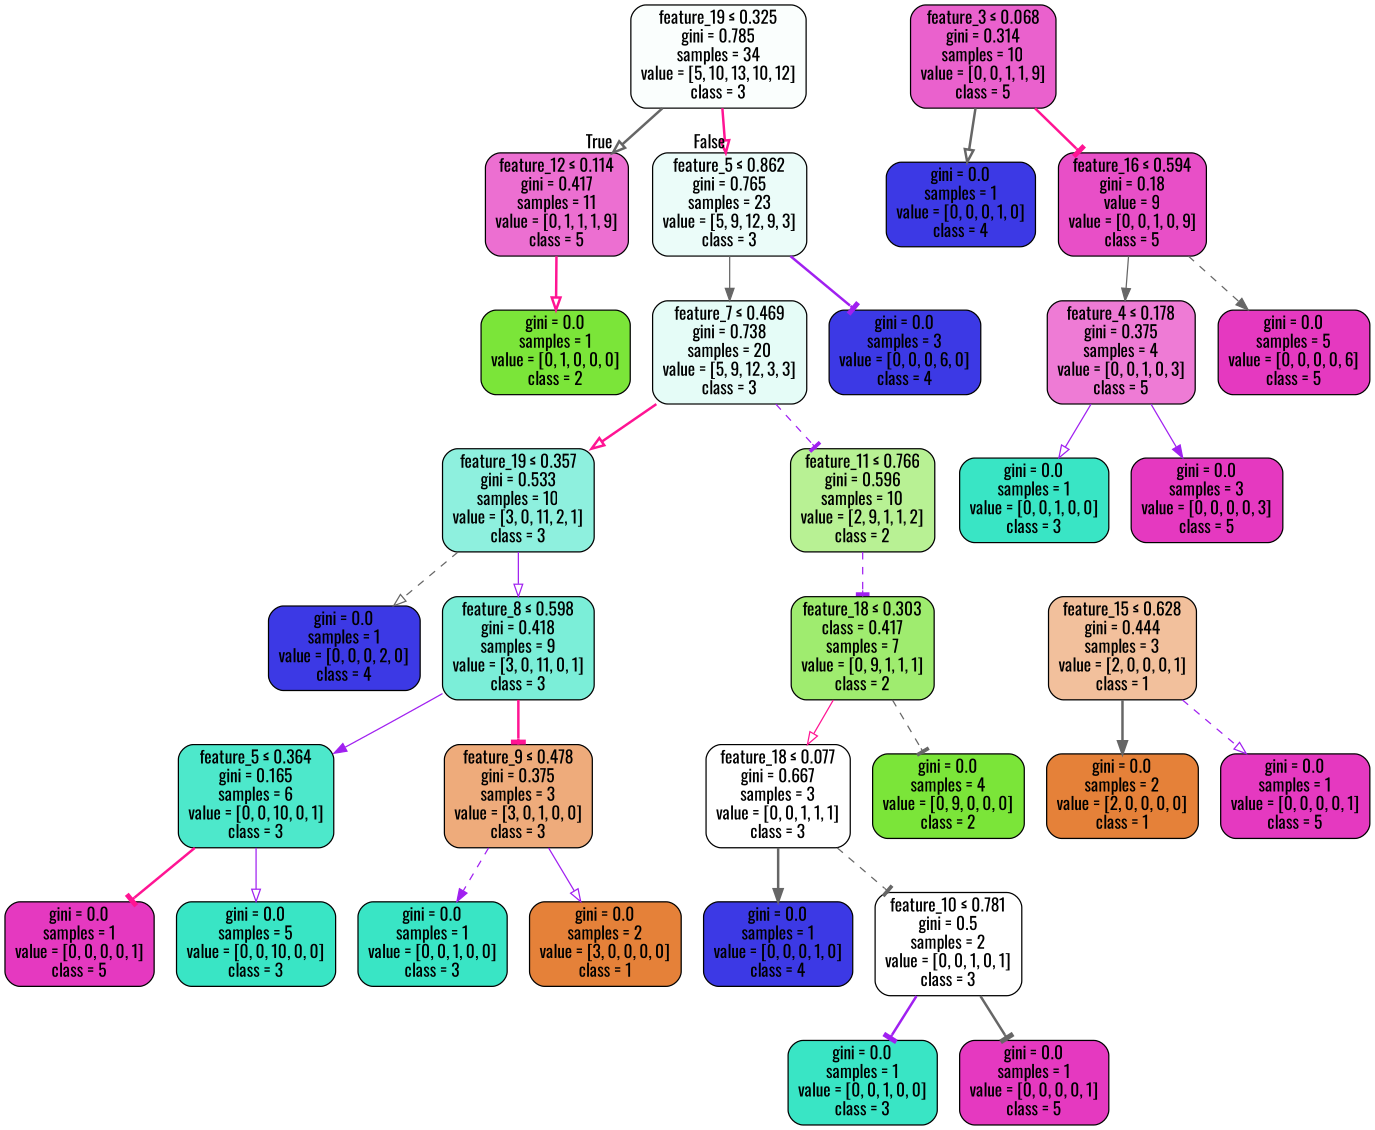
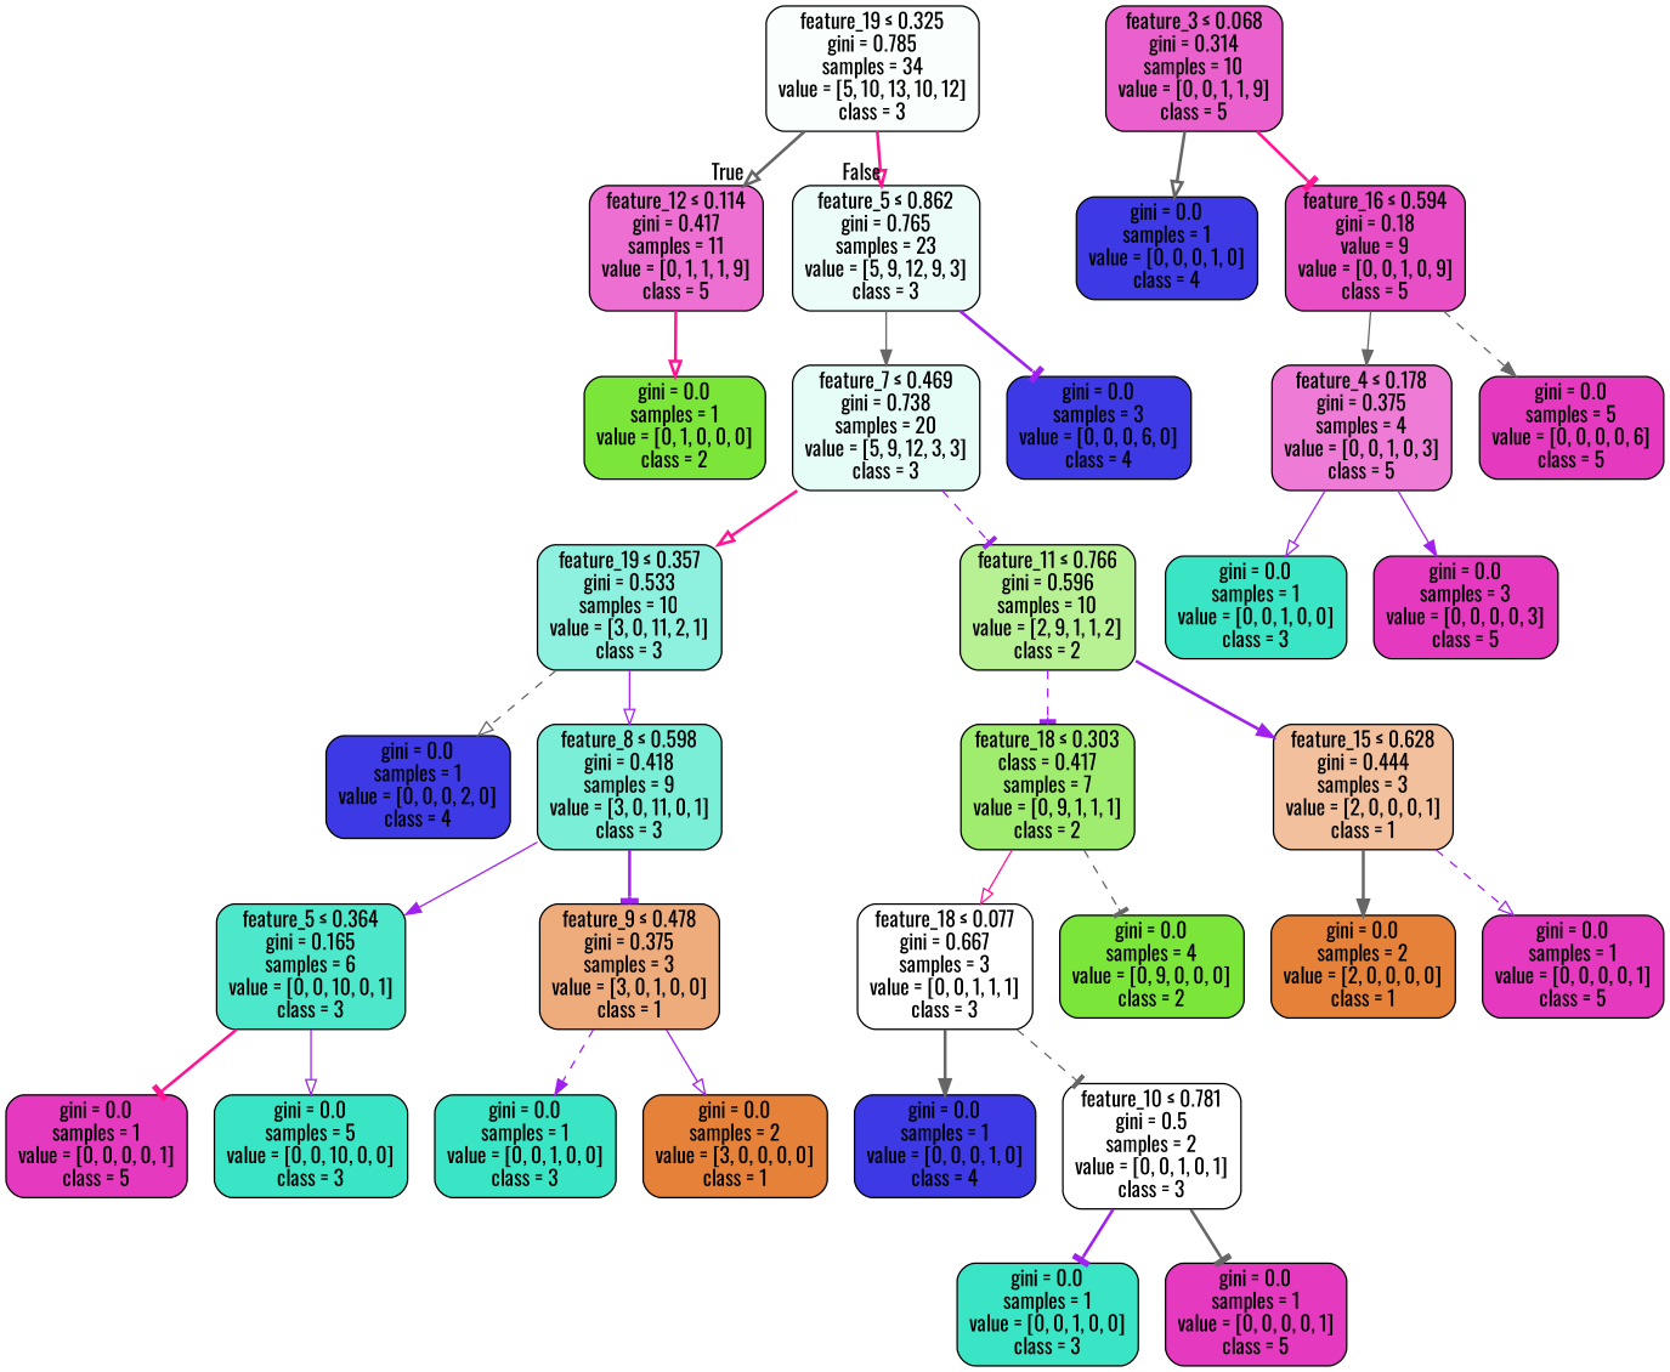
  digraph {
    fontname=Oswald
    node [color=black fillcolor="#e539c0" fontname=Oswald shape=box style="filled, rounded"]
    edge [arrowhead=onormal color=purple fontname=Oswald style=bold]
    n1 [fillcolor="#fafefd" label=<feature_19 &le; 0.325<br/>gini = 0.785<br/>samples = 34<br/>value = [5, 10, 13, 10, 12]<br/>class = 3>]
    n2 [fillcolor="#ec6fd1" label=<feature_12 &le; 0.114<br/>gini = 0.417<br/>samples = 11<br/>value = [0, 1, 1, 1, 9]<br/>class = 5>]
    n3 [fillcolor="#ebfcf9" label=<feature_5 &le; 0.862<br/>gini = 0.765<br/>samples = 23<br/>value = [5, 9, 12, 9, 3]<br/>class = 3>]
    n4 [fillcolor="#7be539" label=<gini = 0.0<br/>samples = 1<br/>value = [0, 1, 0, 0, 0]<br/>class = 2>]
    n5 [fillcolor="#e5fcf7" label=<feature_7 &le; 0.469<br/>gini = 0.738<br/>samples = 20<br/>value = [5, 9, 12, 3, 3]<br/>class = 3>]
    n6 [fillcolor="#3c39e5" label=<gini = 0.0<br/>samples = 3<br/>value = [0, 0, 0, 6, 0]<br/>class = 4>]
    n7 [fillcolor="#ea61cd" label=<feature_3 &le; 0.068<br/>gini = 0.314<br/>samples = 10<br/>value = [0, 0, 1, 1, 9]<br/>class = 5>]
    n8 [fillcolor="#3c39e5" label=<gini = 0.0<br/>samples = 1<br/>value = [0, 0, 0, 1, 0]<br/>class = 4>]
    n9 [fillcolor="#e84fc7" label=<feature_16 &le; 0.594<br/>gini = 0.18<br/>value = 9<br/>value = [0, 0, 1, 0, 9]<br/>class = 5>]
    n10 [fillcolor="#ee7bd5" label=<feature_4 &le; 0.178<br/>gini = 0.375<br/>samples = 4<br/>value = [0, 0, 1, 0, 3]<br/>class = 5>]
    n11 [label=<gini = 0.0<br/>samples = 5<br/>value = [0, 0, 0, 0, 6]<br/>class = 5>]
    n12 [fillcolor="#39e5c5" label=<gini = 0.0<br/>samples = 1<br/>value = [0, 0, 1, 0, 0]<br/>class = 3>]
    n13 [label=<gini = 0.0<br/>samples = 3<br/>value = [0, 0, 0, 0, 3]<br/>class = 5>]
    n14 [fillcolor="#8ef0de" label=<feature_19 &le; 0.357<br/>gini = 0.533<br/>samples = 10<br/>value = [3, 0, 11, 2, 1]<br/>class = 3>]
    n15 [fillcolor="#b8f194" label=<feature_11 &le; 0.766<br/>gini = 0.596<br/>samples = 10<br/>value = [2, 9, 1, 1, 2]<br/>class = 2>]
    n16 [fillcolor="#3c39e5" label=<gini = 0.0<br/>samples = 1<br/>value = [0, 0, 0, 2, 0]<br/>class = 4>]
    n17 [fillcolor="#7beed8" label=<feature_8 &le; 0.598<br/>gini = 0.418<br/>samples = 9<br/>value = [3, 0, 11, 0, 1]<br/>class = 3>]
    n18 [fillcolor="#9fec6f" label=<feature_18 &le; 0.303<br/>class = 0.417<br/>samples = 7<br/>value = [0, 9, 1, 1, 1]<br/>class = 2>]
    n19 [fillcolor="#f2c09c" label=<feature_15 &le; 0.628<br/>gini = 0.444<br/>samples = 3<br/>value = [2, 0, 0, 0, 1]<br/>class = 1>]
    n20 [fillcolor="#4de8cb" label=<feature_5 &le; 0.364<br/>gini = 0.165<br/>samples = 6<br/>value = [0, 0, 10, 0, 1]<br/>class = 3>]
-   n21 [fillcolor="#eeab7b" label=<feature_9 &le; 0.478<br/>gini = 0.375<br/>samples = 3<br/>value = [3, 0, 1, 0, 0]<br/>class = 3>]
+   n21 [fillcolor="#eeab7b" label=<feature_9 &le; 0.478<br/>gini = 0.375<br/>samples = 3<br/>value = [3, 0, 1, 0, 0]<br/>class = 1>]
    n22 [label=<gini = 0.0<br/>samples = 1<br/>value = [0, 0, 0, 0, 1]<br/>class = 5>]
    n23 [fillcolor="#39e5c5" label=<gini = 0.0<br/>samples = 5<br/>value = [0, 0, 10, 0, 0]<br/>class = 3>]
    n24 [fillcolor="#39e5c5" label=<gini = 0.0<br/>samples = 1<br/>value = [0, 0, 1, 0, 0]<br/>class = 3>]
    n25 [fillcolor="#e58139" label=<gini = 0.0<br/>samples = 2<br/>value = [3, 0, 0, 0, 0]<br/>class = 1>]
    n26 [fillcolor="#ffffff" label=<feature_18 &le; 0.077<br/>gini = 0.667<br/>samples = 3<br/>value = [0, 0, 1, 1, 1]<br/>class = 3>]
    n27 [fillcolor="#7be539" label=<gini = 0.0<br/>samples = 4<br/>value = [0, 9, 0, 0, 0]<br/>class = 2>]
    n28 [fillcolor="#e58139" label=<gini = 0.0<br/>samples = 2<br/>value = [2, 0, 0, 0, 0]<br/>class = 1>]
    n29 [label=<gini = 0.0<br/>samples = 1<br/>value = [0, 0, 0, 0, 1]<br/>class = 5>]
    n30 [fillcolor="#3c39e5" label=<gini = 0.0<br/>samples = 1<br/>value = [0, 0, 0, 1, 0]<br/>class = 4>]
    n31 [fillcolor="#ffffff" label=<feature_10 &le; 0.781<br/>gini = 0.5<br/>samples = 2<br/>value = [0, 0, 1, 0, 1]<br/>class = 3>]
    n32 [fillcolor="#39e5c5" label=<gini = 0.0<br/>samples = 1<br/>value = [0, 0, 1, 0, 0]<br/>class = 3>]
    n33 [label=<gini = 0.0<br/>samples = 1<br/>value = [0, 0, 0, 0, 1]<br/>class = 5>]
    n1 -> n2 [color=gray40 headlabel=True labelangle=45 labeldistance=2.5]
    n1 -> n3 [color=deeppink headlabel=False labelangle=-45 labeldistance=2.5]
    n2 -> n4 [color=deeppink]
    n3 -> n5 [arrowhead=normal color=gray40 style=solid]
    n3 -> n6 [arrowhead=tee]
    n5 -> n14 [color=deeppink]
    n5 -> n15 [arrowhead=tee style=dashed]
    n7 -> n8 [color=gray40]
    n7 -> n9 [arrowhead=tee color=deeppink]
    n9 -> n10 [arrowhead=normal color=gray40 style=solid]
    n9 -> n11 [arrowhead=normal color=gray40 style=dashed]
    n10 -> n12 [style=solid]
    n10 -> n13 [arrowhead=normal style=solid]
    n14 -> n16 [color=gray40 style=dashed]
    n14 -> n17 [style=solid]
    n15 -> n18 [arrowhead=tee style=dashed]
+   n15 -> n19 [arrowhead=normal]
    n17 -> n20 [arrowhead=normal style=solid]
-   n17 -> n21 [arrowhead=tee color=deeppink]
+   n17 -> n21 [arrowhead=tee]
    n18 -> n26 [color=deeppink style=solid]
    n18 -> n27 [arrowhead=tee color=gray40 style=dashed]
    n19 -> n28 [arrowhead=normal color=gray40]
    n19 -> n29 [style=dashed]
    n20 -> n22 [arrowhead=tee color=deeppink]
    n20 -> n23 [style=solid]
    n21 -> n24 [arrowhead=normal style=dashed]
    n21 -> n25 [style=solid]
    n26 -> n30 [arrowhead=normal color=gray40]
    n26 -> n31 [arrowhead=tee color=gray40 style=dashed]
    n31 -> n32 [arrowhead=tee]
    n31 -> n33 [arrowhead=tee color=gray40]
  }
